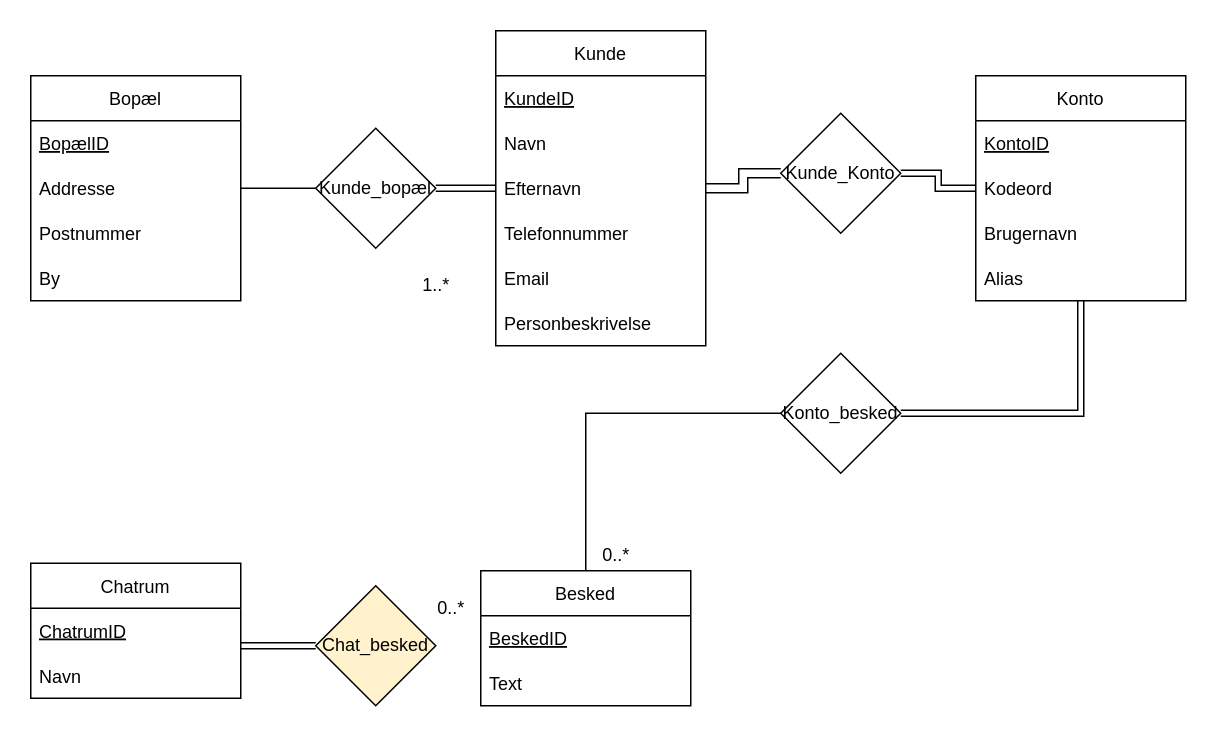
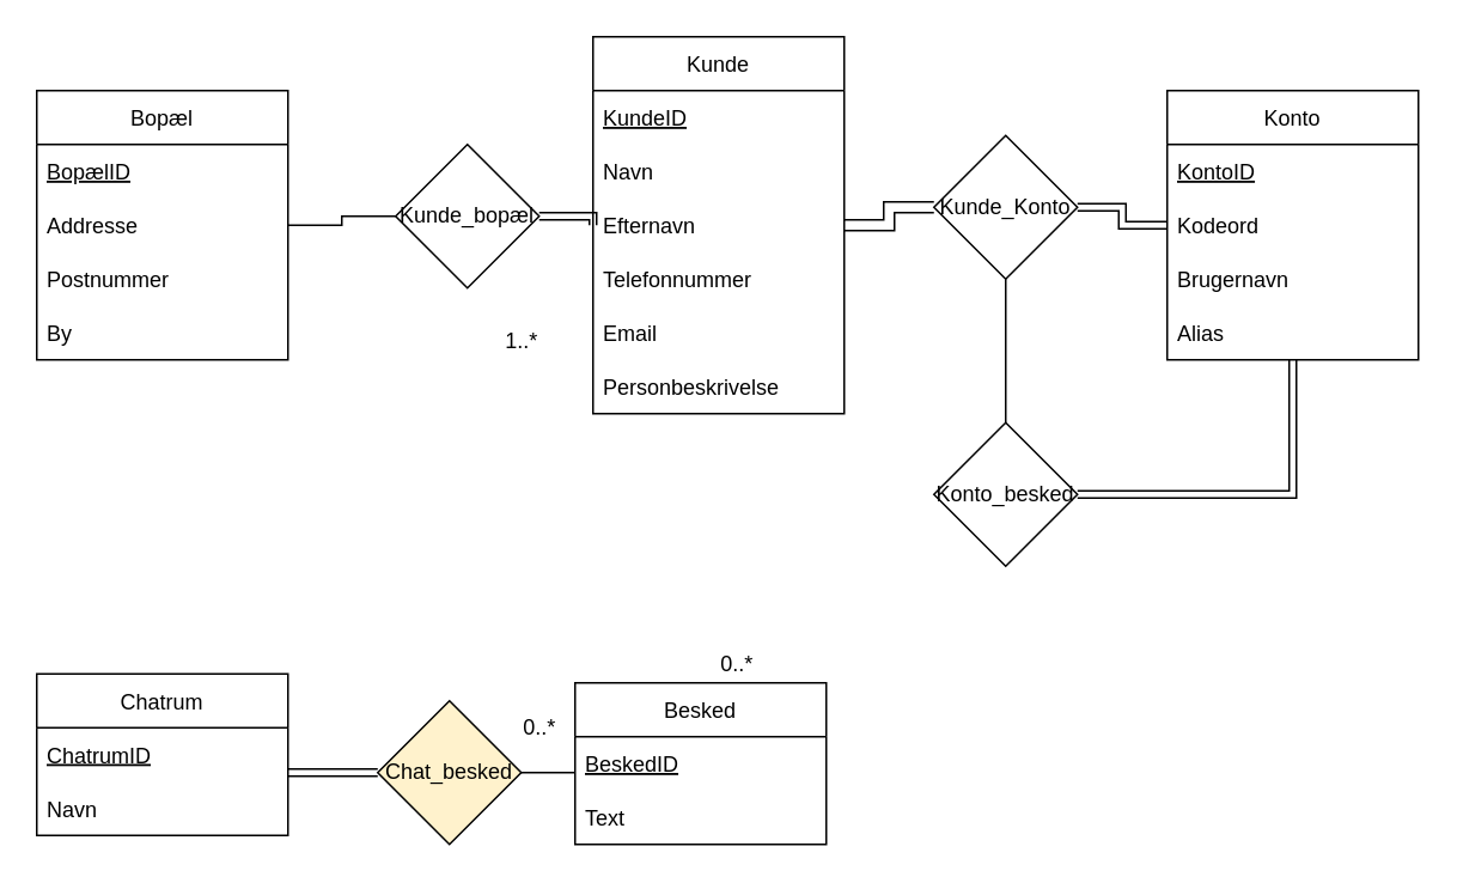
  <mxCell id="0" />
  <mxCell id="1" parent="0" />
  <mxCell id="2" value="Konto" style="swimlane;fontStyle=0;childLayout=stackLayout;horizontal=1;startSize=30;horizontalStack=0;resizeParent=1;resizeParentMax=0;resizeLast=0;collapsible=1;marginBottom=0;" vertex="1" parent="1"><mxGeometry x="650" y="50" width="140" height="150" as="geometry" /></mxCell>
  <mxCell id="3" value="KontoID" style="text;strokeColor=none;fillColor=none;align=left;verticalAlign=middle;spacingLeft=4;spacingRight=4;overflow=hidden;points=[[0,0.5],[1,0.5]];portConstraint=eastwest;rotatable=0;fontStyle=4" vertex="1" parent="2"><mxGeometry y="30" width="140" height="30" as="geometry" /></mxCell>
  <mxCell id="4" value="Kodeord" style="text;strokeColor=none;fillColor=none;align=left;verticalAlign=middle;spacingLeft=4;spacingRight=4;overflow=hidden;points=[[0,0.5],[1,0.5]];portConstraint=eastwest;rotatable=0;" vertex="1" parent="2"><mxGeometry y="60" width="140" height="30" as="geometry" /></mxCell>
  <mxCell id="5" value="Brugernavn" style="text;strokeColor=none;fillColor=none;align=left;verticalAlign=middle;spacingLeft=4;spacingRight=4;overflow=hidden;points=[[0,0.5],[1,0.5]];portConstraint=eastwest;rotatable=0;" vertex="1" parent="2"><mxGeometry y="90" width="140" height="30" as="geometry" /></mxCell>
  <mxCell id="6" value="Alias" style="text;strokeColor=none;fillColor=none;align=left;verticalAlign=middle;spacingLeft=4;spacingRight=4;overflow=hidden;points=[[0,0.5],[1,0.5]];portConstraint=eastwest;rotatable=0;" vertex="1" parent="2"><mxGeometry y="120" width="140" height="30" as="geometry" /></mxCell>
  <mxCell id="7" value="Kunde" style="swimlane;fontStyle=0;childLayout=stackLayout;horizontal=1;startSize=30;horizontalStack=0;resizeParent=1;resizeParentMax=0;resizeLast=0;collapsible=1;marginBottom=0;" vertex="1" parent="1"><mxGeometry x="330" y="20" width="140" height="210" as="geometry" /></mxCell>
  <mxCell id="8" value="KundeID" style="text;strokeColor=none;fillColor=none;align=left;verticalAlign=middle;spacingLeft=4;spacingRight=4;overflow=hidden;points=[[0,0.5],[1,0.5]];portConstraint=eastwest;rotatable=0;fontStyle=4" vertex="1" parent="7"><mxGeometry y="30" width="140" height="30" as="geometry" /></mxCell>
  <mxCell id="9" value="Navn" style="text;strokeColor=none;fillColor=none;align=left;verticalAlign=middle;spacingLeft=4;spacingRight=4;overflow=hidden;points=[[0,0.5],[1,0.5]];portConstraint=eastwest;rotatable=0;" vertex="1" parent="7"><mxGeometry y="60" width="140" height="30" as="geometry" /></mxCell>
  <mxCell id="10" value="Efternavn" style="text;strokeColor=none;fillColor=none;align=left;verticalAlign=middle;spacingLeft=4;spacingRight=4;overflow=hidden;points=[[0,0.5],[1,0.5]];portConstraint=eastwest;rotatable=0;" vertex="1" parent="7"><mxGeometry y="90" width="140" height="30" as="geometry" /></mxCell>
  <mxCell id="11" value="Telefonnummer" style="text;strokeColor=none;fillColor=none;align=left;verticalAlign=middle;spacingLeft=4;spacingRight=4;overflow=hidden;points=[[0,0.5],[1,0.5]];portConstraint=eastwest;rotatable=0;" vertex="1" parent="7"><mxGeometry y="120" width="140" height="30" as="geometry" /></mxCell>
  <mxCell id="12" value="Email" style="text;strokeColor=none;fillColor=none;align=left;verticalAlign=middle;spacingLeft=4;spacingRight=4;overflow=hidden;points=[[0,0.5],[1,0.5]];portConstraint=eastwest;rotatable=0;" vertex="1" parent="7"><mxGeometry y="150" width="140" height="30" as="geometry" /></mxCell>
  <mxCell id="13" value="Personbeskrivelse" style="text;strokeColor=none;fillColor=none;align=left;verticalAlign=middle;spacingLeft=4;spacingRight=4;overflow=hidden;points=[[0,0.5],[1,0.5]];portConstraint=eastwest;rotatable=0;" vertex="1" parent="7"><mxGeometry y="180" width="140" height="30" as="geometry" /></mxCell>
  <mxCell id="14" value="Bopæl" style="swimlane;fontStyle=0;childLayout=stackLayout;horizontal=1;startSize=30;horizontalStack=0;resizeParent=1;resizeParentMax=0;resizeLast=0;collapsible=1;marginBottom=0;" vertex="1" parent="1"><mxGeometry x="20" y="50" width="140" height="150" as="geometry" /></mxCell>
  <mxCell id="15" value="BopælID" style="text;strokeColor=none;fillColor=none;align=left;verticalAlign=middle;spacingLeft=4;spacingRight=4;overflow=hidden;points=[[0,0.5],[1,0.5]];portConstraint=eastwest;rotatable=0;fontStyle=4" vertex="1" parent="14"><mxGeometry y="30" width="140" height="30" as="geometry" /></mxCell>
  <mxCell id="16" value="Addresse" style="text;strokeColor=none;fillColor=none;align=left;verticalAlign=middle;spacingLeft=4;spacingRight=4;overflow=hidden;points=[[0,0.5],[1,0.5]];portConstraint=eastwest;rotatable=0;" vertex="1" parent="14"><mxGeometry y="60" width="140" height="30" as="geometry" /></mxCell>
  <mxCell id="17" value="Postnummer" style="text;strokeColor=none;fillColor=none;align=left;verticalAlign=middle;spacingLeft=4;spacingRight=4;overflow=hidden;points=[[0,0.5],[1,0.5]];portConstraint=eastwest;rotatable=0;" vertex="1" parent="14"><mxGeometry y="90" width="140" height="30" as="geometry" /></mxCell>
  <mxCell id="18" value="By" style="text;strokeColor=none;fillColor=none;align=left;verticalAlign=middle;spacingLeft=4;spacingRight=4;overflow=hidden;points=[[0,0.5],[1,0.5]];portConstraint=eastwest;rotatable=0;" vertex="1" parent="14"><mxGeometry y="120" width="140" height="30" as="geometry" /></mxCell>
  <mxCell id="19" style="edgeStyle=orthogonalEdgeStyle;rounded=0;orthogonalLoop=1;jettySize=auto;html=1;exitX=1;exitY=0.5;exitDx=0;exitDy=0;entryX=0;entryY=0.5;entryDx=0;entryDy=0;endArrow=none;endFill=0;shape=link;" edge="1" parent="1" source="20" target="10"><mxGeometry relative="1" as="geometry" /></mxCell>
- <mxCell id="20" value="Kunde_bopæl" style="rhombus;whiteSpace=wrap;html=1;" vertex="1" parent="1"><mxGeometry x="210" y="85" width="80" height="80" as="geometry" /></mxCell>
+ <mxCell id="20" value="Kunde_bopæl" style="rhombus;whiteSpace=wrap;html=1;" vertex="1" parent="1"><mxGeometry x="220" y="80" width="80" height="80" as="geometry" /></mxCell>
  <mxCell id="21" style="edgeStyle=orthogonalEdgeStyle;shape=link;rounded=0;orthogonalLoop=1;jettySize=auto;html=1;endArrow=none;endFill=0;width=6;entryX=1;entryY=0.5;entryDx=0;entryDy=0;" edge="1" parent="1" source="23" target="10"><mxGeometry relative="1" as="geometry"><mxPoint x="480" y="120" as="targetPoint" /></mxGeometry></mxCell>
  <mxCell id="22" style="edgeStyle=orthogonalEdgeStyle;shape=link;rounded=0;orthogonalLoop=1;jettySize=auto;html=1;entryX=0;entryY=0.5;entryDx=0;entryDy=0;endArrow=none;endFill=0;" edge="1" parent="1" source="23" target="4"><mxGeometry relative="1" as="geometry" /></mxCell>
  <mxCell id="23" value="Kunde_Konto" style="rhombus;whiteSpace=wrap;html=1;" vertex="1" parent="1"><mxGeometry x="520" y="75" width="80" height="80" as="geometry" /></mxCell>
  <mxCell id="24" style="edgeStyle=orthogonalEdgeStyle;rounded=0;orthogonalLoop=1;jettySize=auto;html=1;entryX=0;entryY=0.5;entryDx=0;entryDy=0;endArrow=none;endFill=0;" edge="1" parent="1" source="16" target="20"><mxGeometry relative="1" as="geometry" /></mxCell>
  <mxCell id="25" value="1..*" style="text;html=1;align=center;verticalAlign=middle;resizable=0;points=[];autosize=1;strokeColor=none;fillColor=none;" vertex="1" parent="1"><mxGeometry x="270" y="175" width="40" height="30" as="geometry" /></mxCell>
  <mxCell id="26" value="Chatrum" style="swimlane;fontStyle=0;childLayout=stackLayout;horizontal=1;startSize=30;horizontalStack=0;resizeParent=1;resizeParentMax=0;resizeLast=0;collapsible=1;marginBottom=0;" vertex="1" parent="1"><mxGeometry x="20" y="375" width="140" height="90" as="geometry" /></mxCell>
  <mxCell id="27" value="ChatrumID" style="text;strokeColor=none;fillColor=none;align=left;verticalAlign=middle;spacingLeft=4;spacingRight=4;overflow=hidden;points=[[0,0.5],[1,0.5]];portConstraint=eastwest;rotatable=0;fontStyle=4" vertex="1" parent="26"><mxGeometry y="30" width="140" height="30" as="geometry" /></mxCell>
  <mxCell id="28" value="Navn" style="text;strokeColor=none;fillColor=none;align=left;verticalAlign=middle;spacingLeft=4;spacingRight=4;overflow=hidden;points=[[0,0.5],[1,0.5]];portConstraint=eastwest;rotatable=0;" vertex="1" parent="26"><mxGeometry y="60" width="140" height="30" as="geometry" /></mxCell>
+ <mxCell id="29" style="edgeStyle=orthogonalEdgeStyle;rounded=0;orthogonalLoop=1;jettySize=auto;html=1;entryX=1;entryY=0.5;entryDx=0;entryDy=0;endArrow=none;endFill=0;" edge="1" parent="1" source="30" target="37"><mxGeometry relative="1" as="geometry"><Array as="points"><mxPoint x="310" y="430" /><mxPoint x="310" y="430" /></Array></mxGeometry></mxCell>
  <mxCell id="30" value="Besked" style="swimlane;fontStyle=0;childLayout=stackLayout;horizontal=1;startSize=30;horizontalStack=0;resizeParent=1;resizeParentMax=0;resizeLast=0;collapsible=1;marginBottom=0;" vertex="1" parent="1"><mxGeometry x="320" y="380" width="140" height="90" as="geometry" /></mxCell>
  <mxCell id="31" value="BeskedID" style="text;strokeColor=none;fillColor=none;align=left;verticalAlign=middle;spacingLeft=4;spacingRight=4;overflow=hidden;points=[[0,0.5],[1,0.5]];portConstraint=eastwest;rotatable=0;fontStyle=4" vertex="1" parent="30"><mxGeometry y="30" width="140" height="30" as="geometry" /></mxCell>
  <mxCell id="32" value="Text" style="text;strokeColor=none;fillColor=none;align=left;verticalAlign=middle;spacingLeft=4;spacingRight=4;overflow=hidden;points=[[0,0.5],[1,0.5]];portConstraint=eastwest;rotatable=0;" vertex="1" parent="30"><mxGeometry y="60" width="140" height="30" as="geometry" /></mxCell>
- <mxCell id="33" style="edgeStyle=orthogonalEdgeStyle;rounded=0;orthogonalLoop=1;jettySize=auto;html=1;endArrow=none;endFill=0;" edge="1" parent="1" source="35" target="30"><mxGeometry relative="1" as="geometry" /></mxCell>
+ <mxCell id="33" style="edgeStyle=orthogonalEdgeStyle;rounded=0;orthogonalLoop=1;jettySize=auto;html=1;endArrow=none;endFill=0;" edge="1" parent="1" source="35" target="23"><mxGeometry relative="1" as="geometry" /></mxCell>
  <mxCell id="34" style="edgeStyle=orthogonalEdgeStyle;rounded=0;orthogonalLoop=1;jettySize=auto;html=1;entryX=0.5;entryY=1;entryDx=0;entryDy=0;endArrow=none;endFill=0;shape=link;" edge="1" parent="1" source="35" target="2"><mxGeometry relative="1" as="geometry" /></mxCell>
  <mxCell id="35" value="Konto_besked" style="rhombus;whiteSpace=wrap;html=1;" vertex="1" parent="1"><mxGeometry x="520" y="235" width="80" height="80" as="geometry" /></mxCell>
  <mxCell id="36" style="edgeStyle=orthogonalEdgeStyle;rounded=0;orthogonalLoop=1;jettySize=auto;html=1;entryX=1;entryY=-0.167;entryDx=0;entryDy=0;entryPerimeter=0;endArrow=none;endFill=0;shape=link;" edge="1" parent="1" source="37" target="28"><mxGeometry relative="1" as="geometry" /></mxCell>
  <mxCell id="37" value="Chat_besked" style="rhombus;whiteSpace=wrap;html=1;fillColor=#fff2cc;" vertex="1" parent="1"><mxGeometry x="210" y="390" width="80" height="80" as="geometry" /></mxCell>
  <mxCell id="38" value="0..*" style="text;html=1;align=center;verticalAlign=middle;resizable=0;points=[];autosize=1;strokeColor=none;fillColor=none;" vertex="1" parent="1"><mxGeometry x="280" y="390" width="40" height="30" as="geometry" /></mxCell>
  <mxCell id="39" value="0..*" style="text;html=1;align=center;verticalAlign=middle;resizable=0;points=[];autosize=1;strokeColor=none;fillColor=none;fontSize=12;" vertex="1" parent="1"><mxGeometry x="390" y="355" width="40" height="30" as="geometry" /></mxCell>
